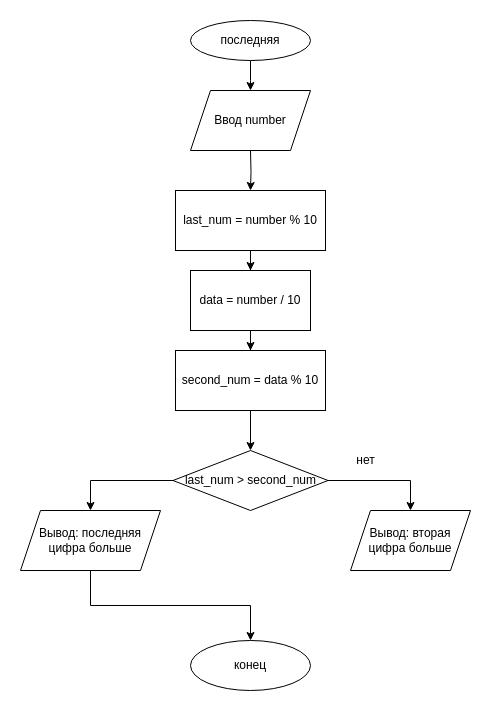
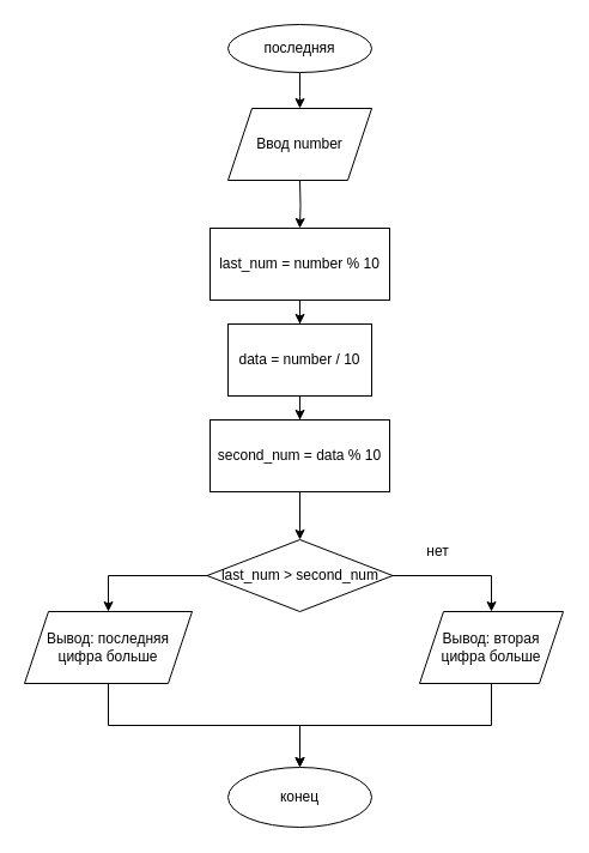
  <mxCell id="0" />
  <mxCell id="1" parent="0" />
  <mxCell id="2" value="" style="edgeStyle=orthogonalEdgeStyle;rounded=0;orthogonalLoop=1;jettySize=auto;html=1;" parent="1" source="3" edge="1"><mxGeometry relative="1" as="geometry"><mxPoint x="250" y="90" as="targetPoint" /></mxGeometry></mxCell>
  <mxCell id="3" value="последняя" style="ellipse;whiteSpace=wrap;html=1;" parent="1" vertex="1"><mxGeometry x="190" y="20" width="120" height="40" as="geometry" /></mxCell>
  <mxCell id="4" value="" style="edgeStyle=orthogonalEdgeStyle;rounded=0;orthogonalLoop=1;jettySize=auto;html=1;" parent="1" target="6" edge="1"><mxGeometry relative="1" as="geometry"><mxPoint x="250" y="150" as="sourcePoint" /></mxGeometry></mxCell>
  <mxCell id="5" value="" style="edgeStyle=orthogonalEdgeStyle;rounded=0;orthogonalLoop=1;jettySize=auto;html=1;" parent="1" source="6" target="9" edge="1"><mxGeometry relative="1" as="geometry" /></mxCell>
  <mxCell id="6" value="&lt;span style=&quot;font-size: 12px&quot;&gt;last_num = number % 10&lt;/span&gt;" style="whiteSpace=wrap;html=1;" parent="1" vertex="1"><mxGeometry x="175" y="190" width="150" height="60" as="geometry" /></mxCell>
  <mxCell id="7" value="Ввод number" style="shape=parallelogram;perimeter=parallelogramPerimeter;whiteSpace=wrap;html=1;fixedSize=1;" parent="1" vertex="1"><mxGeometry x="190" y="90" width="120" height="60" as="geometry" /></mxCell>
  <mxCell id="8" value="" style="edgeStyle=orthogonalEdgeStyle;rounded=0;orthogonalLoop=1;jettySize=auto;html=1;" parent="1" source="9" target="11" edge="1"><mxGeometry relative="1" as="geometry" /></mxCell>
  <mxCell id="9" value="&lt;span style=&quot;font-size: 12px&quot;&gt;data = number / 10&lt;/span&gt;" style="whiteSpace=wrap;html=1;" parent="1" vertex="1"><mxGeometry x="190" y="270" width="120" height="60" as="geometry" /></mxCell>
  <mxCell id="10" value="" style="edgeStyle=orthogonalEdgeStyle;rounded=0;orthogonalLoop=1;jettySize=auto;html=1;" parent="1" source="11" target="14" edge="1"><mxGeometry relative="1" as="geometry" /></mxCell>
  <mxCell id="11" value="second_num = data % 10" style="whiteSpace=wrap;html=1;" parent="1" vertex="1"><mxGeometry x="175" y="350" width="150" height="60" as="geometry" /></mxCell>
  <mxCell id="12" value="" style="edgeStyle=orthogonalEdgeStyle;rounded=0;orthogonalLoop=1;jettySize=auto;html=1;entryX=0.5;entryY=0;entryDx=0;entryDy=0;" parent="1" source="14" target="16" edge="1"><mxGeometry relative="1" as="geometry" /></mxCell>
  <mxCell id="13" value="" style="edgeStyle=orthogonalEdgeStyle;rounded=0;orthogonalLoop=1;jettySize=auto;html=1;entryX=0.5;entryY=0;entryDx=0;entryDy=0;" parent="1" source="14" target="19" edge="1"><mxGeometry relative="1" as="geometry" /></mxCell>
  <mxCell id="14" value="last_num &amp;gt; second_num" style="rhombus;whiteSpace=wrap;html=1;" parent="1" vertex="1"><mxGeometry x="172.5" y="450" width="155" height="60" as="geometry" /></mxCell>
+ <mxCell id="15" style="rounded=0;orthogonalLoop=1;jettySize=auto;html=1;exitX=0.5;exitY=1;exitDx=0;exitDy=0;edgeStyle=orthogonalEdgeStyle;" parent="1" source="16" target="20" edge="1"><mxGeometry relative="1" as="geometry" /></mxCell>
  <mxCell id="16" value="Вывод: вторая цифра больше" style="shape=parallelogram;perimeter=parallelogramPerimeter;whiteSpace=wrap;html=1;fixedSize=1;" parent="1" vertex="1"><mxGeometry x="350" y="510" width="120" height="60" as="geometry" /></mxCell>
  <mxCell id="17" value="нет" style="text;html=1;align=center;verticalAlign=middle;resizable=0;points=[];autosize=1;" parent="1" vertex="1"><mxGeometry x="350" y="450" width="30" height="20" as="geometry" /></mxCell>
  <mxCell id="18" style="rounded=0;orthogonalLoop=1;jettySize=auto;html=1;entryX=0.5;entryY=0;entryDx=0;entryDy=0;exitX=0.5;exitY=1;exitDx=0;exitDy=0;edgeStyle=orthogonalEdgeStyle;" parent="1" source="19" target="20" edge="1"><mxGeometry relative="1" as="geometry" /></mxCell>
  <mxCell id="19" value="&lt;span&gt;Вывод: последняя цифра больше&lt;/span&gt;" style="shape=parallelogram;perimeter=parallelogramPerimeter;whiteSpace=wrap;html=1;fixedSize=1;" parent="1" vertex="1"><mxGeometry x="20" y="510" width="140" height="60" as="geometry" /></mxCell>
  <mxCell id="20" value="конец" style="ellipse;whiteSpace=wrap;html=1;" parent="1" vertex="1"><mxGeometry x="190" y="640" width="120" height="50" as="geometry" /></mxCell>
